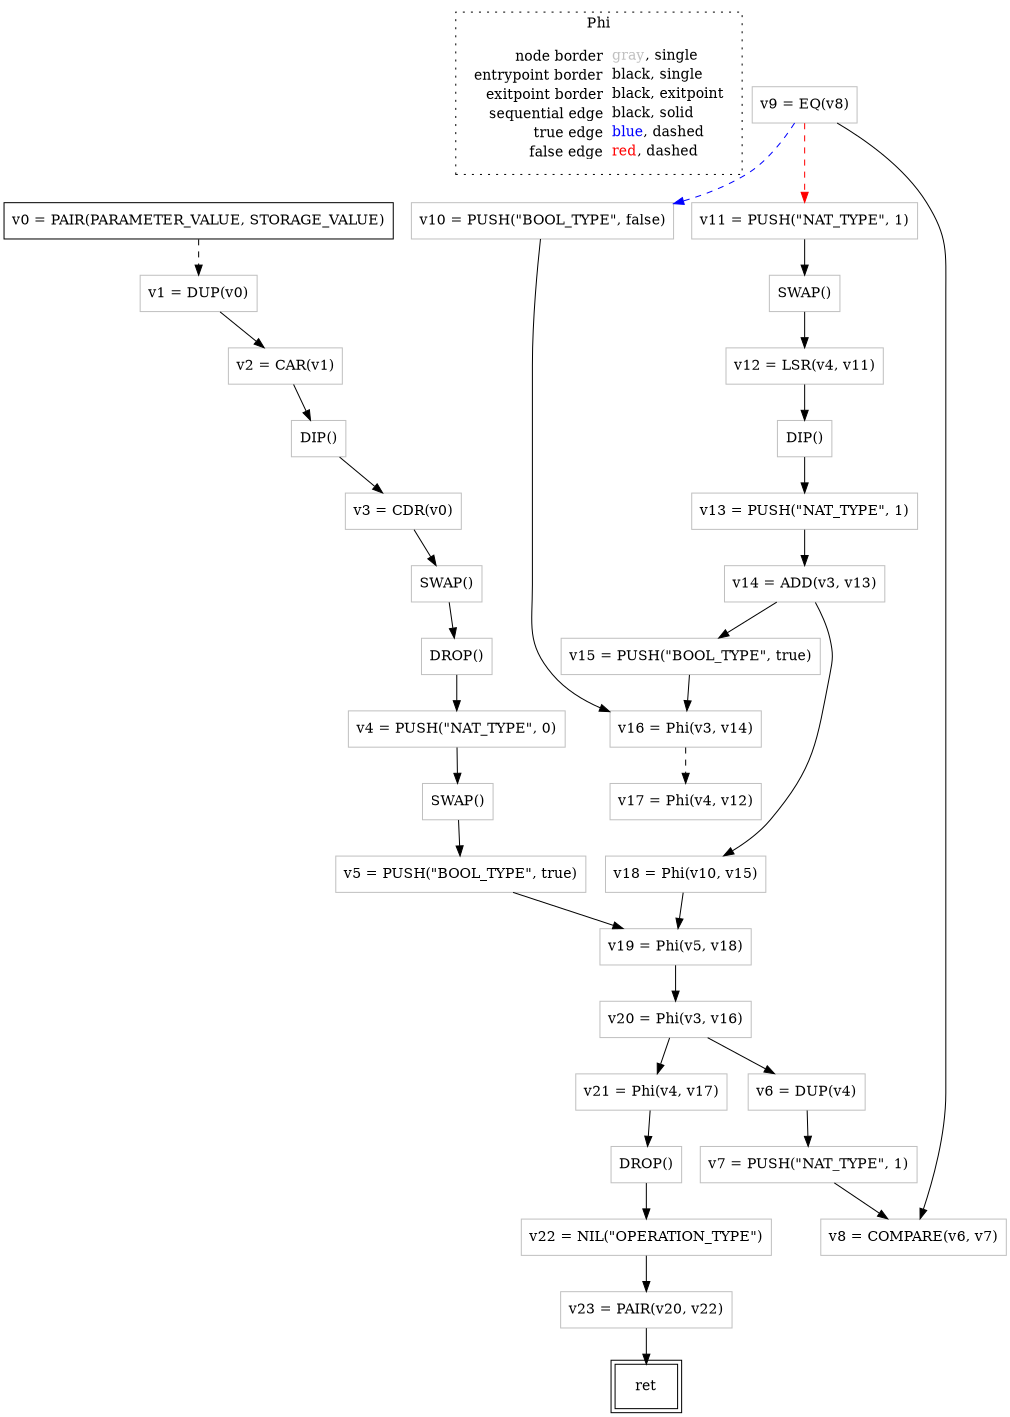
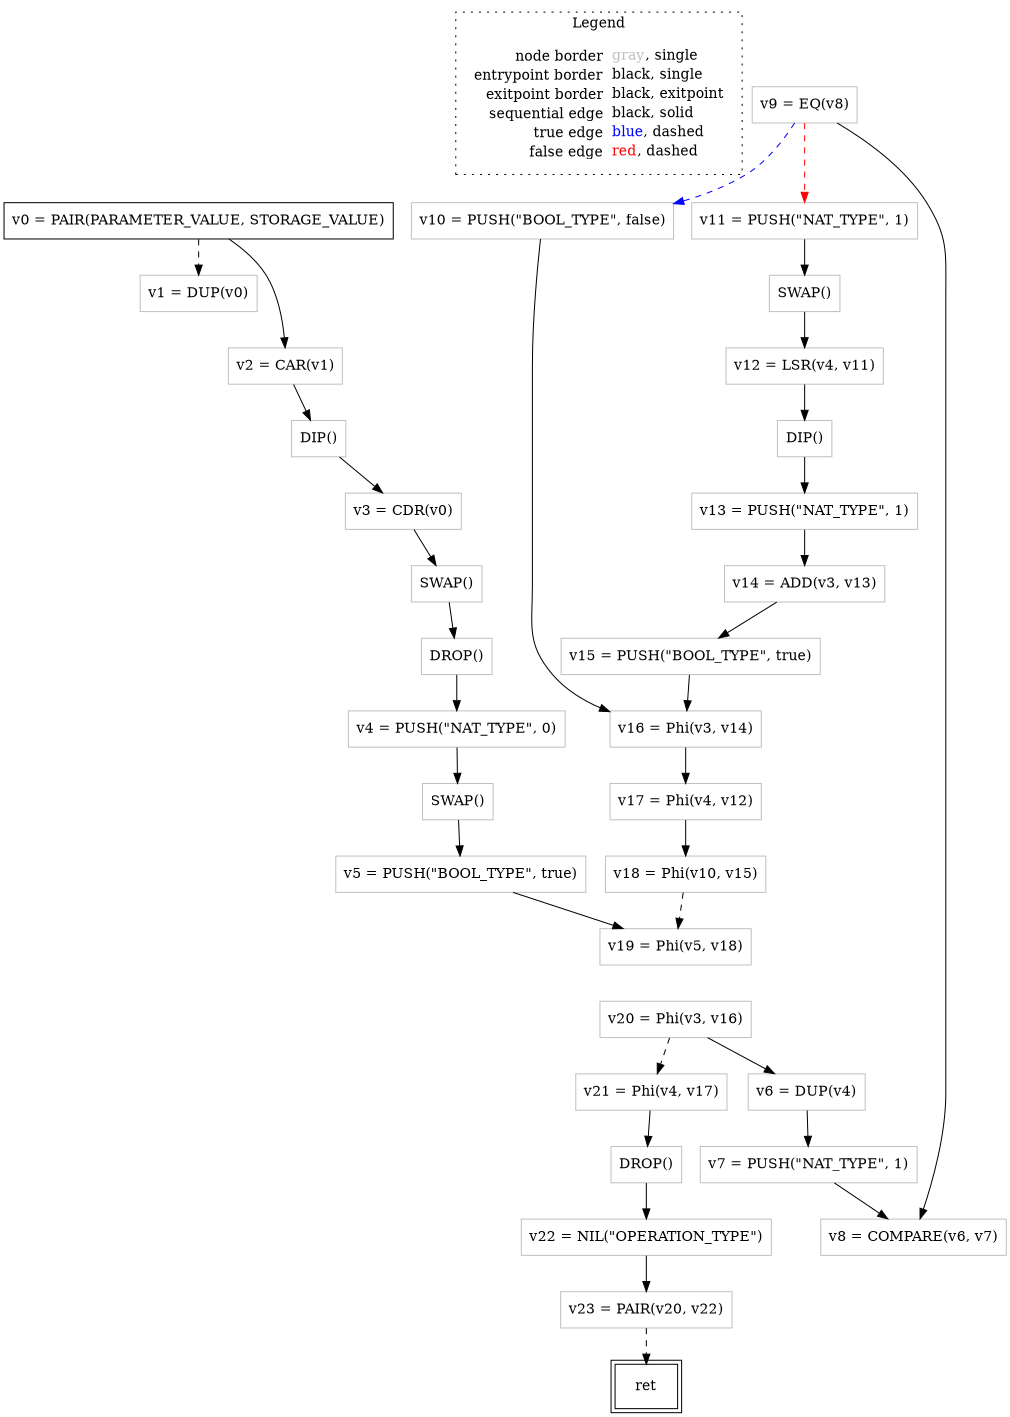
  digraph {
    node [shape=rect color=gray]
    edge [color=black]
    n1 [label=<<table border="0" cellpadding="2" cellspacing="0" cellborder="0"><tr><td align="right">node border&nbsp;</td><td align="left"><font color="gray">gray</font>, single</td></tr><tr><td align="right">entrypoint border&nbsp;</td><td align="left"><font color="black">black</font>, single</td></tr><tr><td align="right">exitpoint border&nbsp;</td><td align="left"><font color="black">black</font>, exitpoint</td></tr><tr><td align="right">sequential edge&nbsp;</td><td align="left"><font color="black">black</font>, solid</td></tr><tr><td align="right">true edge&nbsp;</td><td align="left"><font color="blue">blue</font>, dashed</td></tr><tr><td align="right">false edge&nbsp;</td><td align="left"><font color="red">red</font>, dashed</td></tr></table>> shape=plaintext color=""]
    n2 [color=black label=<v0 = PAIR(PARAMETER_VALUE, STORAGE_VALUE)>]
    n3 [label=<v1 = DUP(v0)>]
    n4 [label=<v2 = CAR(v1)>]
    n5 [label=<v14 = ADD(v3, v13)>]
    n6 [label=<v15 = PUSH(&quot;BOOL_TYPE&quot;, true)>]
    n7 [label=<v16 = Phi(v3, v14)>]
    n8 [label=<DIP()>]
    n9 [label=<v3 = CDR(v0)>]
    n10 [label=<SWAP()>]
    n11 [label=<DIP()>]
    n12 [label=<v13 = PUSH(&quot;NAT_TYPE&quot;, 1)>]
    n13 [label=<v18 = Phi(v10, v15)>]
    n14 [label=<v19 = Phi(v5, v18)>]
    n15 [label=<v20 = Phi(v3, v16)>]
    n16 [label=<v23 = PAIR(v20, v22)>]
    n17 [color=black label=<ret> peripheries=2]
    n18 [label=<SWAP()>]
    n19 [label=<v5 = PUSH(&quot;BOOL_TYPE&quot;, true)>]
    n20 [label=<v21 = Phi(v4, v17)>]
    n21 [label=<DROP()>]
    n22 [label=<v22 = NIL(&quot;OPERATION_TYPE&quot;)>]
    n23 [label=<v9 = EQ(v8)>]
    n24 [label=<v10 = PUSH(&quot;BOOL_TYPE&quot;, false)>]
    n25 [label=<v11 = PUSH(&quot;NAT_TYPE&quot;, 1)>]
    n26 [label=<v8 = COMPARE(v6, v7)>]
    n27 [label=<SWAP()>]
    n28 [label=<v17 = Phi(v4, v12)>]
    n29 [label=<DROP()>]
    n30 [label=<v6 = DUP(v4)>]
    n31 [label=<v4 = PUSH(&quot;NAT_TYPE&quot;, 0)>]
    n32 [label=<v7 = PUSH(&quot;NAT_TYPE&quot;, 1)>]
    n33 [label=<v12 = LSR(v4, v11)>]
    subgraph cluster_1 {
-     label=Phi
+     label=Legend
      style=dotted
      n1
    }
    n2 -> n3 [style=dashed]
-   n3 -> n4
+   n2 -> n4
    n4 -> n8
    n5 -> n6
    n6 -> n7
-   n7 -> n28 [style=dashed]
+   n7 -> n28
    n8 -> n9
    n9 -> n10
    n10 -> n29
    n11 -> n12
    n12 -> n5
-   n13 -> n14
-   n14 -> n15
-   n15 -> n20
+   n13 -> n14 [style=dashed]
+   n15 -> n20 [style=dashed]
    n15 -> n30
-   n16 -> n17
+   n16 -> n17 [style=dashed]
    n18 -> n19
    n19 -> n14
    n20 -> n21
    n21 -> n22
    n22 -> n16
    n23 -> n24 [color=blue style=dashed]
    n23 -> n25 [color=red style=dashed]
    n23 -> n26
    n24 -> n7
    n25 -> n27
    n27 -> n33
-   n5 -> n13
+   n28 -> n13
    n29 -> n31
    n30 -> n32
    n31 -> n18
    n32 -> n26
    n33 -> n11
  }
